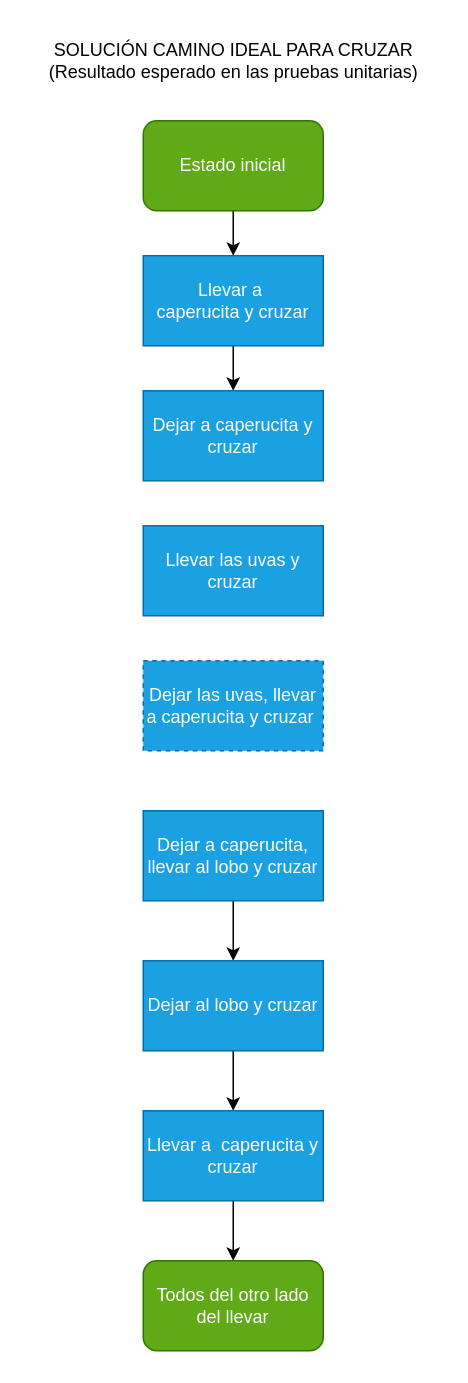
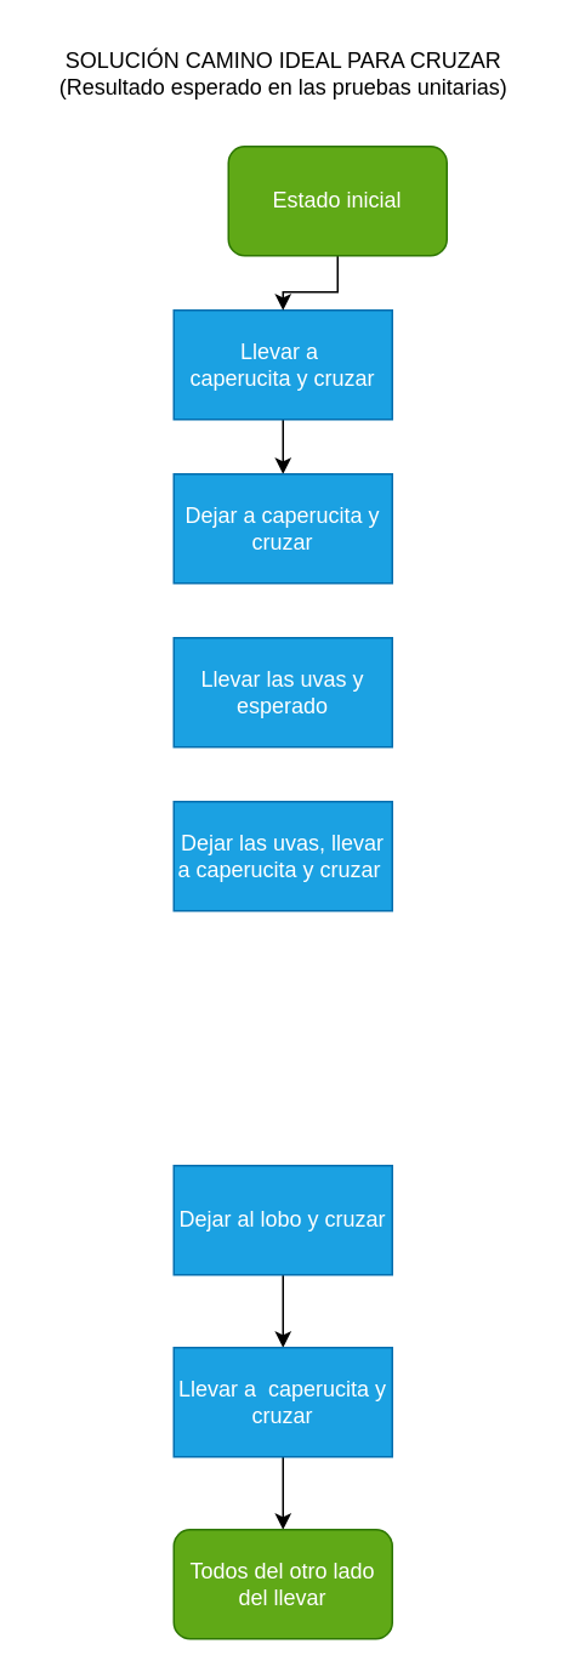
  <mxCell id="0" />
  <mxCell id="1" parent="0" />
  <mxCell id="2" value="" style="edgeStyle=orthogonalEdgeStyle;rounded=0;orthogonalLoop=1;jettySize=auto;html=1;" parent="1" source="3" target="6" edge="1"><mxGeometry relative="1" as="geometry" /></mxCell>
  <mxCell id="3" value="Llevar a&amp;nbsp;&lt;br&gt;caperucita y cruzar" style="rounded=0;whiteSpace=wrap;html=1;fillColor=#1ba1e2;fontColor=#ffffff;strokeColor=#006EAF;" parent="1" vertex="1"><mxGeometry x="95" y="170" width="120" height="60" as="geometry" /></mxCell>
  <mxCell id="4" value="" style="edgeStyle=orthogonalEdgeStyle;rounded=0;orthogonalLoop=1;jettySize=auto;html=1;" parent="1" source="5" target="3" edge="1"><mxGeometry relative="1" as="geometry" /></mxCell>
- <mxCell id="5" value="Estado inicial" style="rounded=1;whiteSpace=wrap;html=1;fillColor=#60a917;fontColor=#ffffff;strokeColor=#2D7600;" parent="1" vertex="1"><mxGeometry x="95" y="80" width="120" height="60" as="geometry" /></mxCell>
+ <mxCell id="5" value="Estado inicial" style="rounded=1;whiteSpace=wrap;html=1;fillColor=#60a917;fontColor=#ffffff;strokeColor=#2D7600;" parent="1" vertex="1"><mxGeometry x="125" y="80" width="120" height="60" as="geometry" /></mxCell>
  <mxCell id="6" value="Dejar a caperucita y cruzar" style="rounded=0;whiteSpace=wrap;html=1;fillColor=#1ba1e2;fontColor=#ffffff;strokeColor=#006EAF;" parent="1" vertex="1"><mxGeometry x="95" y="260" width="120" height="60" as="geometry" /></mxCell>
- <mxCell id="7" value="Llevar las uvas y cruzar" style="rounded=0;whiteSpace=wrap;html=1;fillColor=#1ba1e2;fontColor=#ffffff;strokeColor=#006EAF;" parent="1" vertex="1"><mxGeometry x="95" y="350" width="120" height="60" as="geometry" /></mxCell>
- <mxCell id="8" value="Dejar las uvas, llevar a caperucita y cruzar&amp;nbsp;" style="rounded=0;whiteSpace=wrap;html=1;fillColor=#1ba1e2;fontColor=#ffffff;strokeColor=#006EAF;dashed=1;" parent="1" vertex="1"><mxGeometry x="95" y="440" width="120" height="60" as="geometry" /></mxCell>
- <mxCell id="9" value="" style="edgeStyle=orthogonalEdgeStyle;rounded=0;orthogonalLoop=1;jettySize=auto;html=1;" parent="1" source="10" target="12" edge="1"><mxGeometry relative="1" as="geometry" /></mxCell>
- <mxCell id="10" value="Dejar a caperucita, llevar al lobo y cruzar" style="rounded=0;whiteSpace=wrap;html=1;fillColor=#1ba1e2;fontColor=#ffffff;strokeColor=#006EAF;" parent="1" vertex="1"><mxGeometry x="95" y="540" width="120" height="60" as="geometry" /></mxCell>
+ <mxCell id="7" value="Llevar las uvas y esperado" style="rounded=0;whiteSpace=wrap;html=1;fillColor=#1ba1e2;fontColor=#ffffff;strokeColor=#006EAF;" parent="1" vertex="1"><mxGeometry x="95" y="350" width="120" height="60" as="geometry" /></mxCell>
+ <mxCell id="8" value="Dejar las uvas, llevar a caperucita y cruzar&amp;nbsp;" style="rounded=0;whiteSpace=wrap;html=1;fillColor=#1ba1e2;fontColor=#ffffff;strokeColor=#006EAF;" parent="1" vertex="1"><mxGeometry x="95" y="440" width="120" height="60" as="geometry" /></mxCell>
  <mxCell id="11" value="" style="edgeStyle=orthogonalEdgeStyle;rounded=0;orthogonalLoop=1;jettySize=auto;html=1;" parent="1" source="12" target="14" edge="1"><mxGeometry relative="1" as="geometry" /></mxCell>
  <mxCell id="12" value="Dejar al lobo y cruzar" style="rounded=0;whiteSpace=wrap;html=1;fillColor=#1ba1e2;fontColor=#ffffff;strokeColor=#006EAF;" parent="1" vertex="1"><mxGeometry x="95" y="640" width="120" height="60" as="geometry" /></mxCell>
  <mxCell id="13" value="" style="edgeStyle=orthogonalEdgeStyle;rounded=0;orthogonalLoop=1;jettySize=auto;html=1;" parent="1" source="14" target="15" edge="1"><mxGeometry relative="1" as="geometry" /></mxCell>
  <mxCell id="14" value="Llevar a&amp;nbsp; caperucita y cruzar" style="rounded=0;whiteSpace=wrap;html=1;fillColor=#1ba1e2;fontColor=#ffffff;strokeColor=#006EAF;" parent="1" vertex="1"><mxGeometry x="95" y="740" width="120" height="60" as="geometry" /></mxCell>
  <mxCell id="15" value="Todos del otro lado del llevar" style="rounded=1;whiteSpace=wrap;html=1;fillColor=#60a917;fontColor=#ffffff;strokeColor=#2D7600;" parent="1" vertex="1"><mxGeometry x="95" y="840" width="120" height="60" as="geometry" /></mxCell>
  <mxCell id="16" value="SOLUCIÓN CAMINO IDEAL PARA CRUZAR&lt;br&gt;(Resultado esperado en las pruebas unitarias)" style="text;html=1;align=center;verticalAlign=middle;resizable=0;points=[];autosize=1;strokeColor=none;fillColor=none;" vertex="1" parent="1"><mxGeometry x="20" y="20" width="270" height="40" as="geometry" /></mxCell>
